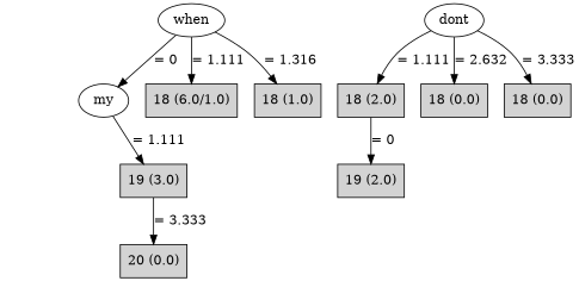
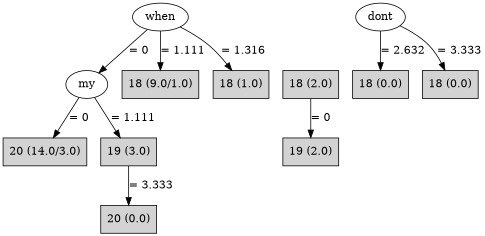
  digraph {
    node [shape=box style=filled]
    n1 [label=when shape="" style=""]
    n2 [label=my shape="" style=""]
-   n3 [label="18 (6.0/1.0)"]
+   n3 [label="18 (9.0/1.0)"]
    n4 [label="18 (1.0)"]
+   n5 [label="20 (14.0/3.0)"]
    n6 [label="19 (3.0)"]
    n7 [label=dont shape="" style=""]
    n8 [label="18 (2.0)"]
    n9 [label="18 (0.0)"]
    n10 [label="18 (0.0)"]
    n11 [label="20 (0.0)"]
    n12 [label="19 (2.0)"]
    n1 -> n2 [label="= 0"]
    n1 -> n3 [label="= 1.111"]
    n1 -> n4 [label="= 1.316"]
+   n2 -> n5 [label="= 0"]
    n2 -> n6 [label="= 1.111"]
    n6 -> n11 [label="= 3.333"]
-   n7 -> n8 [label="= 1.111"]
    n7 -> n9 [label="= 2.632"]
    n7 -> n10 [label="= 3.333"]
    n8 -> n12 [label="= 0"]
  }
